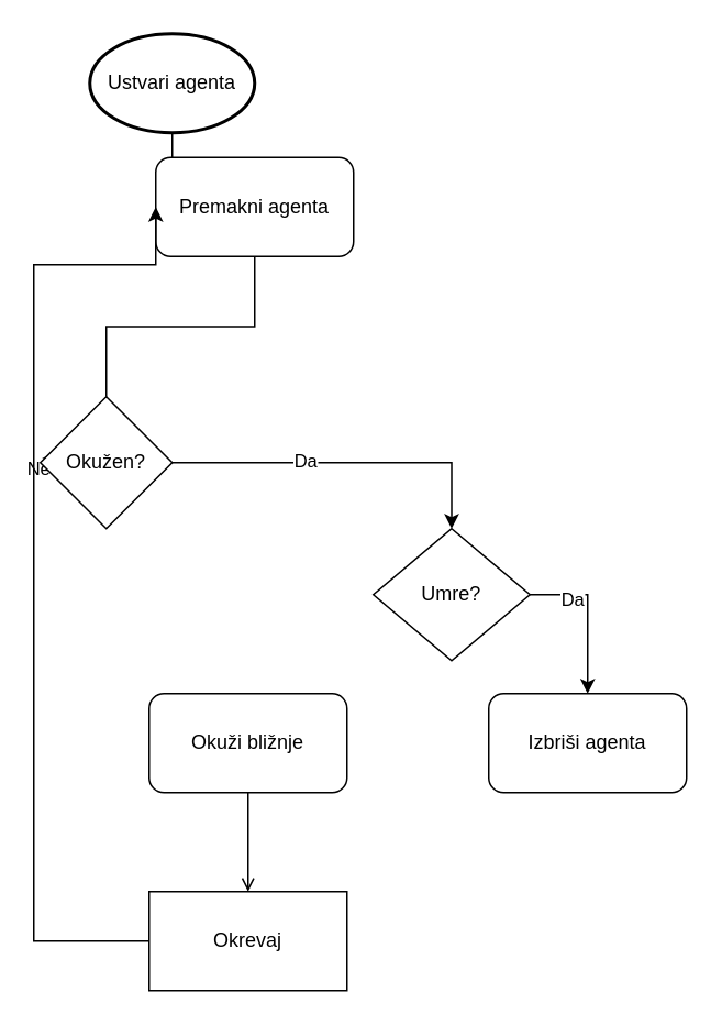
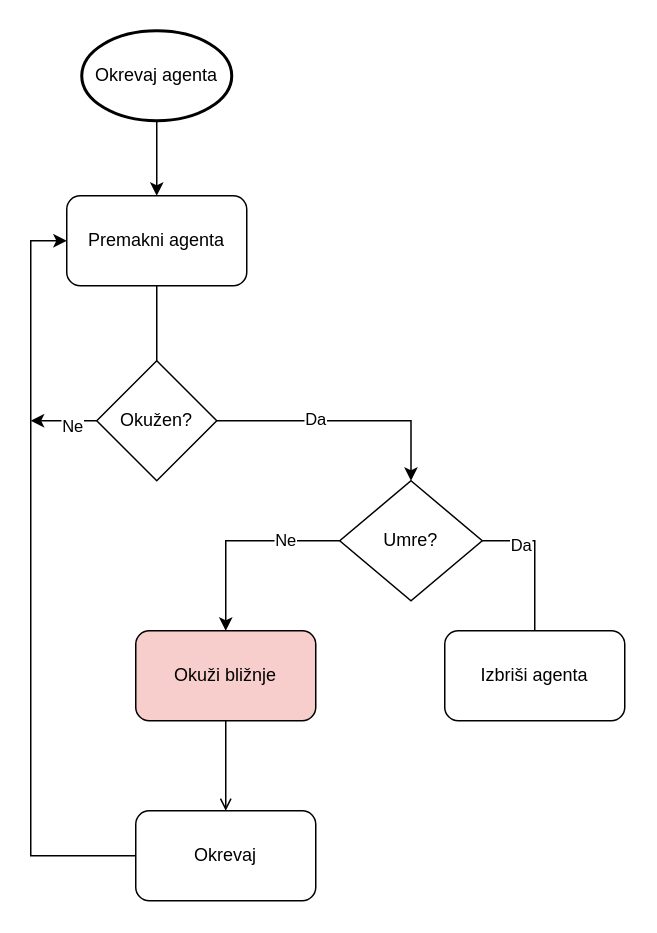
  <mxCell id="0" />
  <mxCell id="1" parent="0" />
  <mxCell id="2" style="edgeStyle=orthogonalEdgeStyle;rounded=0;orthogonalLoop=1;jettySize=auto;html=1;exitX=0.5;exitY=1;exitDx=0;exitDy=0;exitPerimeter=0;entryX=0.5;entryY=0;entryDx=0;entryDy=0;" edge="1" parent="1" source="3" target="5"><mxGeometry relative="1" as="geometry" /></mxCell>
- <mxCell id="3" value="Ustvari agenta" style="strokeWidth=2;html=1;shape=mxgraph.flowchart.start_1;whiteSpace=wrap;" parent="1" vertex="1"><mxGeometry x="54" y="20" width="100" height="60" as="geometry" /></mxCell>
+ <mxCell id="3" value="Okrevaj agenta" style="strokeWidth=2;html=1;shape=mxgraph.flowchart.start_1;whiteSpace=wrap;" parent="1" vertex="1"><mxGeometry x="54" y="20" width="100" height="60" as="geometry" /></mxCell>
  <mxCell id="4" style="edgeStyle=orthogonalEdgeStyle;rounded=0;orthogonalLoop=1;jettySize=auto;html=1;exitX=0.5;exitY=1;exitDx=0;exitDy=0;entryX=0.5;entryY=0;entryDx=0;entryDy=0;endArrow=none;" edge="1" parent="1" source="5" target="10"><mxGeometry relative="1" as="geometry" /></mxCell>
- <mxCell id="5" value="Premakni agenta" style="rounded=1;whiteSpace=wrap;html=1;" parent="1" vertex="1"><mxGeometry x="94" y="95" width="120" height="60" as="geometry" /></mxCell>
+ <mxCell id="5" value="Premakni agenta" style="rounded=1;whiteSpace=wrap;html=1;" parent="1" vertex="1"><mxGeometry x="44" y="130" width="120" height="60" as="geometry" /></mxCell>
  <mxCell id="6" style="edgeStyle=orthogonalEdgeStyle;rounded=0;orthogonalLoop=1;jettySize=auto;html=1;exitX=1;exitY=0.5;exitDx=0;exitDy=0;entryX=0.5;entryY=0;entryDx=0;entryDy=0;" edge="1" parent="1" source="10" target="19"><mxGeometry relative="1" as="geometry" /></mxCell>
  <mxCell id="7" value="Da" style="edgeLabel;html=1;align=center;verticalAlign=middle;resizable=0;points=[];" vertex="1" connectable="0" parent="6"><mxGeometry x="-0.237" y="2" relative="1" as="geometry"><mxPoint as="offset" /></mxGeometry></mxCell>
  <mxCell id="8" style="edgeStyle=orthogonalEdgeStyle;rounded=0;orthogonalLoop=1;jettySize=auto;html=1;exitX=0;exitY=0.5;exitDx=0;exitDy=0;" edge="1" parent="1" source="10"><mxGeometry relative="1" as="geometry"><mxPoint x="20" y="280" as="targetPoint" /></mxGeometry></mxCell>
  <mxCell id="9" value="Ne" style="edgeLabel;html=1;align=center;verticalAlign=middle;resizable=0;points=[];" vertex="1" connectable="0" parent="8"><mxGeometry x="-0.221" y="3" relative="1" as="geometry"><mxPoint as="offset" /></mxGeometry></mxCell>
- <mxCell id="10" value="Okužen?" style="rhombus;whiteSpace=wrap;html=1;" parent="1" vertex="1"><mxGeometry x="24" y="240" width="80" height="80" as="geometry" /></mxCell>
+ <mxCell id="10" value="Okužen?" style="rhombus;whiteSpace=wrap;html=1;" parent="1" vertex="1"><mxGeometry x="64" y="240" width="80" height="80" as="geometry" /></mxCell>
  <mxCell id="11" style="edgeStyle=orthogonalEdgeStyle;rounded=0;orthogonalLoop=1;jettySize=auto;html=1;exitX=0.5;exitY=1;exitDx=0;exitDy=0;entryX=0.5;entryY=0;entryDx=0;entryDy=0;endArrow=open;" edge="1" parent="1" source="12" target="14"><mxGeometry relative="1" as="geometry" /></mxCell>
- <mxCell id="12" value="Okuži bližnje" style="rounded=1;whiteSpace=wrap;html=1;" parent="1" vertex="1"><mxGeometry x="90" y="420" width="120" height="60" as="geometry" /></mxCell>
+ <mxCell id="12" value="Okuži bližnje" style="rounded=1;whiteSpace=wrap;html=1;fillColor=#f8cecc;" parent="1" vertex="1"><mxGeometry x="90" y="420" width="120" height="60" as="geometry" /></mxCell>
  <mxCell id="13" style="edgeStyle=orthogonalEdgeStyle;rounded=0;orthogonalLoop=1;jettySize=auto;html=1;exitX=0;exitY=0.5;exitDx=0;exitDy=0;entryX=0;entryY=0.5;entryDx=0;entryDy=0;" edge="1" parent="1" source="14" target="5"><mxGeometry relative="1" as="geometry"><Array as="points"><mxPoint x="20" y="570" /><mxPoint x="20" y="160" /></Array></mxGeometry></mxCell>
- <mxCell id="14" value="Okrevaj" style="whiteSpace=wrap;html=1;rounded=0;" parent="1" vertex="1"><mxGeometry x="90" y="540" width="120" height="60" as="geometry" /></mxCell>
- <mxCell id="17" style="edgeStyle=orthogonalEdgeStyle;rounded=0;orthogonalLoop=1;jettySize=auto;html=1;exitX=1;exitY=0.5;exitDx=0;exitDy=0;" edge="1" parent="1" source="19" target="20"><mxGeometry relative="1" as="geometry" /></mxCell>
+ <mxCell id="14" value="Okrevaj" style="rounded=1;whiteSpace=wrap;html=1;" parent="1" vertex="1"><mxGeometry x="90" y="540" width="120" height="60" as="geometry" /></mxCell>
+ <mxCell id="15" style="edgeStyle=orthogonalEdgeStyle;rounded=0;orthogonalLoop=1;jettySize=auto;html=1;exitX=0;exitY=0.5;exitDx=0;exitDy=0;entryX=0.5;entryY=0;entryDx=0;entryDy=0;" edge="1" parent="1" source="19" target="12"><mxGeometry relative="1" as="geometry" /></mxCell>
+ <mxCell id="16" value="Ne" style="edgeLabel;html=1;align=center;verticalAlign=middle;resizable=0;points=[];" vertex="1" connectable="0" parent="15"><mxGeometry x="-0.461" y="-1" relative="1" as="geometry"><mxPoint as="offset" /></mxGeometry></mxCell>
+ <mxCell id="17" style="edgeStyle=orthogonalEdgeStyle;rounded=0;orthogonalLoop=1;jettySize=auto;html=1;exitX=1;exitY=0.5;exitDx=0;exitDy=0;endArrow=none;" edge="1" parent="1" source="19" target="20"><mxGeometry relative="1" as="geometry" /></mxCell>
  <mxCell id="18" value="Da" style="edgeLabel;html=1;align=center;verticalAlign=middle;resizable=0;points=[];" vertex="1" connectable="0" parent="17"><mxGeometry x="-0.473" y="-2" relative="1" as="geometry"><mxPoint as="offset" /></mxGeometry></mxCell>
  <mxCell id="19" value="Umre?" style="rhombus;whiteSpace=wrap;html=1;" vertex="1" parent="1"><mxGeometry x="226" y="320" width="95" height="80" as="geometry" /></mxCell>
  <mxCell id="20" value="Izbriši agenta" style="rounded=1;whiteSpace=wrap;html=1;" vertex="1" parent="1"><mxGeometry x="296" y="420" width="120" height="60" as="geometry" /></mxCell>
